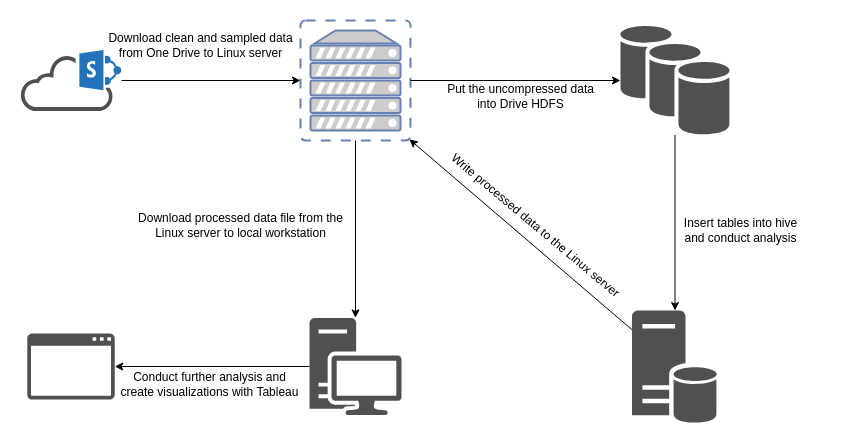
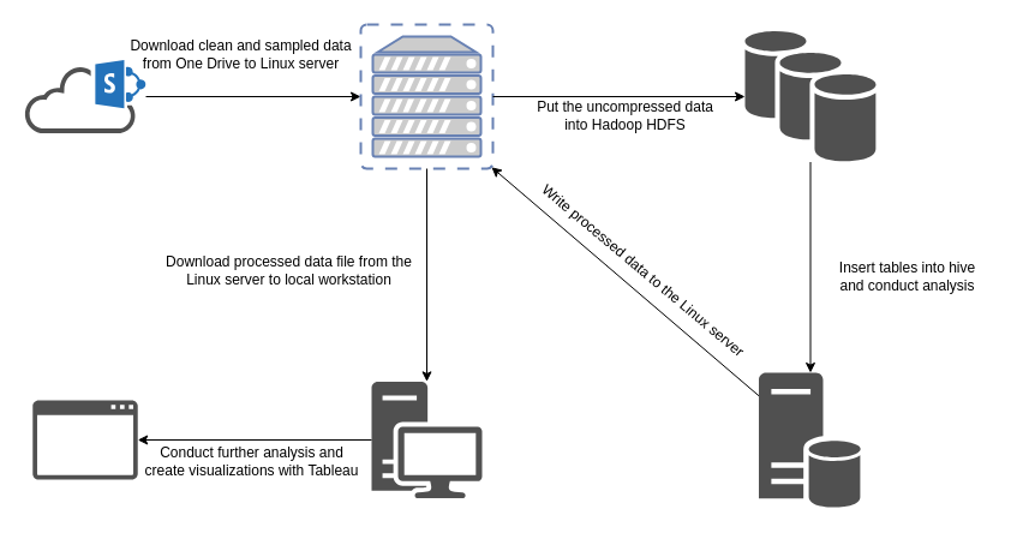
  <mxCell id="0" />
  <mxCell id="1" parent="0" />
  <mxCell id="2" value="" style="sketch=0;pointerEvents=1;shadow=0;dashed=0;html=1;strokeColor=none;fillColor=#505050;labelPosition=center;verticalLabelPosition=bottom;outlineConnect=0;verticalAlign=top;align=center;shape=mxgraph.office.clouds.cloud_sharepoint;" parent="1" vertex="1"><mxGeometry x="20" y="49.5" width="101" height="61" as="geometry" /></mxCell>
  <mxCell id="3" value="" style="endArrow=classic;html=1;rounded=0;entryX=0;entryY=0.5;entryDx=0;entryDy=0;entryPerimeter=0;" parent="1" source="2" edge="1"><mxGeometry width="50" height="50" relative="1" as="geometry"><mxPoint x="170" y="110" as="sourcePoint" /><mxPoint x="300" y="80" as="targetPoint" /></mxGeometry></mxCell>
  <mxCell id="4" value="Download clean and sampled data &lt;br&gt;from One Drive to Linux server" style="text;html=1;align=center;verticalAlign=middle;resizable=0;points=[];autosize=1;strokeColor=none;fillColor=none;" parent="1" vertex="1"><mxGeometry x="100" y="30" width="200" height="30" as="geometry" /></mxCell>
  <mxCell id="5" value="" style="fontColor=#0066CC;verticalAlign=top;verticalLabelPosition=bottom;labelPosition=center;align=center;html=1;outlineConnect=0;fillColor=#CCCCCC;strokeColor=#6881B3;gradientColor=none;gradientDirection=north;strokeWidth=2;shape=mxgraph.networks.virtual_server;" parent="1" vertex="1"><mxGeometry x="300" y="20" width="110" height="120" as="geometry" /></mxCell>
  <mxCell id="6" value="" style="sketch=0;shadow=0;dashed=0;html=1;strokeColor=none;fillColor=#505050;labelPosition=center;verticalLabelPosition=bottom;verticalAlign=top;outlineConnect=0;align=center;shape=mxgraph.office.databases.database_availability_group;" parent="1" vertex="1"><mxGeometry x="620" y="25.5" width="109" height="109" as="geometry" /></mxCell>
  <mxCell id="7" value="" style="endArrow=classic;html=1;rounded=0;exitX=1;exitY=0.5;exitDx=0;exitDy=0;exitPerimeter=0;" parent="1" source="5" target="6" edge="1"><mxGeometry width="50" height="50" relative="1" as="geometry"><mxPoint x="450" y="110" as="sourcePoint" /><mxPoint x="500" y="60" as="targetPoint" /></mxGeometry></mxCell>
- <mxCell id="8" value="Put the uncompressed data &lt;br&gt;into Drive HDFS" style="text;html=1;align=center;verticalAlign=middle;resizable=0;points=[];autosize=1;strokeColor=none;fillColor=none;" parent="1" vertex="1"><mxGeometry x="440" y="80.5" width="160" height="30" as="geometry" /></mxCell>
+ <mxCell id="8" value="Put the uncompressed data &lt;br&gt;into Hadoop HDFS" style="text;html=1;align=center;verticalAlign=middle;resizable=0;points=[];autosize=1;strokeColor=none;fillColor=none;" parent="1" vertex="1"><mxGeometry x="440" y="80.5" width="160" height="30" as="geometry" /></mxCell>
  <mxCell id="9" value="" style="sketch=0;pointerEvents=1;shadow=0;dashed=0;html=1;strokeColor=none;fillColor=#505050;labelPosition=center;verticalLabelPosition=bottom;verticalAlign=top;outlineConnect=0;align=center;shape=mxgraph.office.servers.database_server;" parent="1" vertex="1"><mxGeometry x="631.5" y="310" width="86" height="112" as="geometry" /></mxCell>
  <mxCell id="10" value="" style="endArrow=classic;html=1;rounded=0;" parent="1" source="6" target="9" edge="1"><mxGeometry width="50" height="50" relative="1" as="geometry"><mxPoint x="650" y="250" as="sourcePoint" /><mxPoint x="700" y="200" as="targetPoint" /></mxGeometry></mxCell>
- <mxCell id="11" value="Insert tables into hive &lt;br&gt;and conduct analysis" style="text;html=1;align=center;verticalAlign=middle;resizable=0;points=[];autosize=1;strokeColor=none;fillColor=none;" parent="1" vertex="1"><mxGeometry x="675" y="215" width="130" height="30" as="geometry" /></mxCell>
+ <mxCell id="11" value="Insert tables into hive &lt;br&gt;and conduct analysis" style="text;html=1;align=center;verticalAlign=middle;resizable=0;points=[];autosize=1;strokeColor=none;fillColor=none;" parent="1" vertex="1"><mxGeometry x="690" y="215" width="130" height="30" as="geometry" /></mxCell>
  <mxCell id="12" value="" style="sketch=0;pointerEvents=1;shadow=0;dashed=0;html=1;strokeColor=none;fillColor=#505050;labelPosition=center;verticalLabelPosition=bottom;verticalAlign=top;outlineConnect=0;align=center;shape=mxgraph.office.devices.workstation;" parent="1" vertex="1"><mxGeometry x="309" y="317.4" width="92" height="97.21" as="geometry" /></mxCell>
  <mxCell id="13" value="" style="endArrow=classic;html=1;rounded=0;entryX=0.99;entryY=0.99;entryDx=0;entryDy=0;entryPerimeter=0;" parent="1" source="9" target="5" edge="1"><mxGeometry width="50" height="50" relative="1" as="geometry"><mxPoint x="500" y="390" as="sourcePoint" /><mxPoint x="550" y="340" as="targetPoint" /></mxGeometry></mxCell>
  <mxCell id="14" value="Write processed data to the Linux server" style="text;html=1;align=center;verticalAlign=middle;resizable=0;points=[];autosize=1;strokeColor=none;fillColor=none;rotation=40;" parent="1" vertex="1"><mxGeometry x="420" y="215" width="230" height="20" as="geometry" /></mxCell>
  <mxCell id="15" value="" style="endArrow=classic;html=1;rounded=0;exitX=0.5;exitY=1;exitDx=0;exitDy=0;exitPerimeter=0;" parent="1" source="5" target="12" edge="1"><mxGeometry width="50" height="50" relative="1" as="geometry"><mxPoint x="260" y="250" as="sourcePoint" /><mxPoint x="310" y="200" as="targetPoint" /></mxGeometry></mxCell>
  <mxCell id="16" value="Download processed data file from the &lt;br&gt;Linux server to local workstation" style="text;html=1;align=center;verticalAlign=middle;resizable=0;points=[];autosize=1;strokeColor=none;fillColor=none;" parent="1" vertex="1"><mxGeometry x="130" y="210" width="220" height="30" as="geometry" /></mxCell>
  <mxCell id="17" value="" style="sketch=0;pointerEvents=1;shadow=0;dashed=0;html=1;strokeColor=none;fillColor=#505050;labelPosition=center;verticalLabelPosition=bottom;verticalAlign=top;outlineConnect=0;align=center;shape=mxgraph.office.concepts.application_generic;" vertex="1" parent="1"><mxGeometry x="26.78" y="333" width="87.45" height="66" as="geometry" /></mxCell>
  <mxCell id="18" value="" style="endArrow=classic;html=1;rounded=0;" edge="1" parent="1" source="12" target="17"><mxGeometry width="50" height="50" relative="1" as="geometry"><mxPoint x="220" y="390" as="sourcePoint" /><mxPoint x="270" y="340" as="targetPoint" /></mxGeometry></mxCell>
  <mxCell id="19" value="Conduct further analysis and &lt;br&gt;create visualizations with Tableau" style="text;html=1;align=center;verticalAlign=middle;resizable=0;points=[];autosize=1;strokeColor=none;fillColor=none;" vertex="1" parent="1"><mxGeometry x="114.23" y="369" width="190" height="30" as="geometry" /></mxCell>
